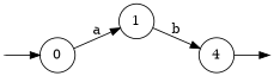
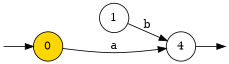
  digraph {
    rankdir=LR
    vcsn_context="[ab]? → ℤ"
    node [fillcolor=white shape=circle style=filled]
    I0 [shape=point width=0]
    F2 [fillcolor=gold shape=point width=0]
-   0
+   0 [fillcolor=gold]
    1
    n5 [label=4]
    subgraph sub_1 {
      I0
      F2
    }
    subgraph sub_2 {
      0
      1
      n5
    }
    I0 -> 0
-   0 -> 1 [label=a]
+   0 -> n5 [label=a]
    1 -> n5 [label=b]
    n5 -> F2
  }
